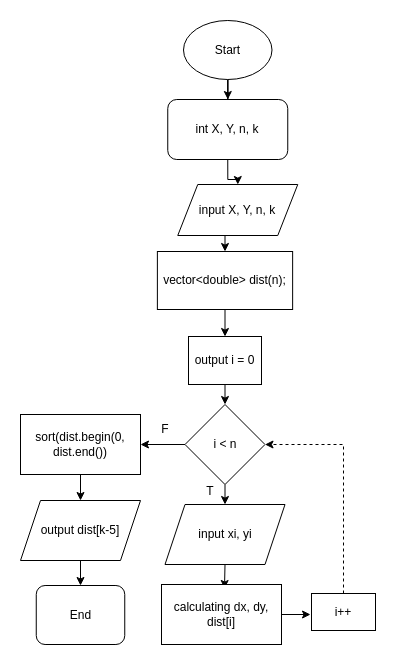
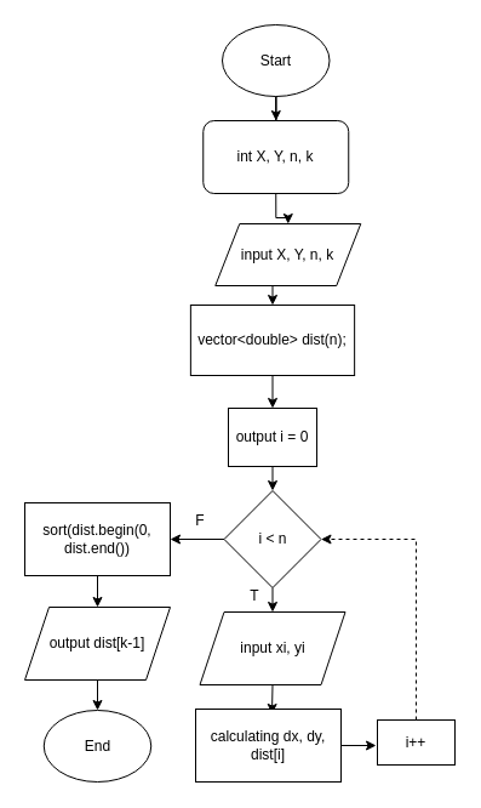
  <mxCell id="0" />
  <mxCell id="1" parent="0" />
  <mxCell id="2" style="edgeStyle=orthogonalEdgeStyle;rounded=0;orthogonalLoop=1;jettySize=auto;html=1;exitX=0.5;exitY=1;exitDx=0;exitDy=0;" edge="1" parent="1" source="3" target="5"><mxGeometry relative="1" as="geometry" /></mxCell>
  <mxCell id="3" value="Start" style="ellipse;whiteSpace=wrap;html=1;" vertex="1" parent="1"><mxGeometry x="183" y="20" width="88.5" height="59" as="geometry" /></mxCell>
  <mxCell id="4" style="edgeStyle=orthogonalEdgeStyle;rounded=0;orthogonalLoop=1;jettySize=auto;html=1;exitX=0.5;exitY=1;exitDx=0;exitDy=0;" edge="1" parent="1" source="5" target="7"><mxGeometry relative="1" as="geometry" /></mxCell>
  <mxCell id="5" value="int X, Y, n, k" style="whiteSpace=wrap;html=1;rounded=1;" vertex="1" parent="1"><mxGeometry x="167.25" y="99" width="120" height="60" as="geometry" /></mxCell>
  <mxCell id="6" style="edgeStyle=orthogonalEdgeStyle;rounded=0;orthogonalLoop=1;jettySize=auto;html=1;exitX=0.5;exitY=1;exitDx=0;exitDy=0;entryX=0.5;entryY=0;entryDx=0;entryDy=0;" edge="1" parent="1" source="7" target="9"><mxGeometry relative="1" as="geometry" /></mxCell>
  <mxCell id="7" value="input X, Y, n, k" style="shape=parallelogram;perimeter=parallelogramPerimeter;whiteSpace=wrap;html=1;fixedSize=1;" vertex="1" parent="1"><mxGeometry x="177.25" y="184" width="120" height="51" as="geometry" /></mxCell>
  <mxCell id="8" style="edgeStyle=orthogonalEdgeStyle;rounded=0;orthogonalLoop=1;jettySize=auto;html=1;exitX=0.5;exitY=1;exitDx=0;exitDy=0;entryX=0.5;entryY=0;entryDx=0;entryDy=0;" edge="1" parent="1" source="9" target="11"><mxGeometry relative="1" as="geometry" /></mxCell>
  <mxCell id="9" value="vector&amp;lt;double&amp;gt; dist(n);" style="rounded=0;whiteSpace=wrap;html=1;" vertex="1" parent="1"><mxGeometry x="156.88" y="251" width="135.25" height="58" as="geometry" /></mxCell>
  <mxCell id="10" style="edgeStyle=orthogonalEdgeStyle;rounded=0;orthogonalLoop=1;jettySize=auto;html=1;exitX=0.5;exitY=1;exitDx=0;exitDy=0;entryX=0.5;entryY=0;entryDx=0;entryDy=0;" edge="1" parent="1" source="11" target="14"><mxGeometry relative="1" as="geometry" /></mxCell>
  <mxCell id="11" value="output i = 0" style="rounded=0;whiteSpace=wrap;html=1;" vertex="1" parent="1"><mxGeometry x="188" y="336" width="73" height="48" as="geometry" /></mxCell>
  <mxCell id="12" style="edgeStyle=orthogonalEdgeStyle;rounded=0;orthogonalLoop=1;jettySize=auto;html=1;exitX=0.5;exitY=1;exitDx=0;exitDy=0;entryX=0.5;entryY=0;entryDx=0;entryDy=0;" edge="1" parent="1" source="14" target="16"><mxGeometry relative="1" as="geometry" /></mxCell>
  <mxCell id="13" style="edgeStyle=orthogonalEdgeStyle;rounded=0;orthogonalLoop=1;jettySize=auto;html=1;exitX=0;exitY=0.5;exitDx=0;exitDy=0;entryX=1;entryY=0.5;entryDx=0;entryDy=0;" edge="1" parent="1" source="14" target="22"><mxGeometry relative="1" as="geometry" /></mxCell>
  <mxCell id="14" value="i &amp;lt; n" style="rhombus;whiteSpace=wrap;html=1;" vertex="1" parent="1"><mxGeometry x="184.5" y="404" width="80" height="80" as="geometry" /></mxCell>
  <mxCell id="15" style="edgeStyle=orthogonalEdgeStyle;rounded=0;orthogonalLoop=1;jettySize=auto;html=1;exitX=0.5;exitY=1;exitDx=0;exitDy=0;" edge="1" parent="1" source="16"><mxGeometry relative="1" as="geometry"><mxPoint x="224" y="588" as="targetPoint" /></mxGeometry></mxCell>
  <mxCell id="16" value="input xi, yi" style="shape=parallelogram;perimeter=parallelogramPerimeter;whiteSpace=wrap;html=1;fixedSize=1;" vertex="1" parent="1"><mxGeometry x="164.5" y="504" width="120" height="60" as="geometry" /></mxCell>
  <mxCell id="17" style="edgeStyle=orthogonalEdgeStyle;rounded=0;orthogonalLoop=1;jettySize=auto;html=1;exitX=1;exitY=0.5;exitDx=0;exitDy=0;" edge="1" parent="1" source="18"><mxGeometry relative="1" as="geometry"><mxPoint x="310" y="614" as="targetPoint" /></mxGeometry></mxCell>
  <mxCell id="18" value="calculating dx, dy, dist[i]" style="rounded=0;whiteSpace=wrap;html=1;" vertex="1" parent="1"><mxGeometry x="161" y="584" width="120" height="60" as="geometry" /></mxCell>
  <mxCell id="19" style="edgeStyle=orthogonalEdgeStyle;rounded=0;orthogonalLoop=1;jettySize=auto;html=1;exitX=0.5;exitY=0;exitDx=0;exitDy=0;entryX=1;entryY=0.5;entryDx=0;entryDy=0;dashed=1;" edge="1" parent="1" source="20" target="14"><mxGeometry relative="1" as="geometry" /></mxCell>
  <mxCell id="20" value="i++" style="rounded=0;whiteSpace=wrap;html=1;" vertex="1" parent="1"><mxGeometry x="311" y="593" width="64" height="37" as="geometry" /></mxCell>
  <mxCell id="21" style="edgeStyle=orthogonalEdgeStyle;rounded=0;orthogonalLoop=1;jettySize=auto;html=1;exitX=0.5;exitY=1;exitDx=0;exitDy=0;" edge="1" parent="1" source="22" target="24"><mxGeometry relative="1" as="geometry" /></mxCell>
  <mxCell id="22" value="sort(dist.begin(0, dist.end())" style="rounded=0;whiteSpace=wrap;html=1;" vertex="1" parent="1"><mxGeometry x="20" y="414" width="120" height="60" as="geometry" /></mxCell>
  <mxCell id="23" style="edgeStyle=orthogonalEdgeStyle;rounded=0;orthogonalLoop=1;jettySize=auto;html=1;exitX=0.5;exitY=1;exitDx=0;exitDy=0;entryX=0.5;entryY=0;entryDx=0;entryDy=0;" edge="1" parent="1" source="24" target="25"><mxGeometry relative="1" as="geometry" /></mxCell>
- <mxCell id="24" value="output dist[k-5]" style="shape=parallelogram;perimeter=parallelogramPerimeter;whiteSpace=wrap;html=1;fixedSize=1;" vertex="1" parent="1"><mxGeometry x="20" y="500" width="120" height="60" as="geometry" /></mxCell>
- <mxCell id="25" value="End" style="whiteSpace=wrap;html=1;rounded=1;" vertex="1" parent="1"><mxGeometry x="35.75" y="585" width="88.5" height="59" as="geometry" /></mxCell>
+ <mxCell id="24" value="output dist[k-1]" style="shape=parallelogram;perimeter=parallelogramPerimeter;whiteSpace=wrap;html=1;fixedSize=1;" vertex="1" parent="1"><mxGeometry x="20" y="500" width="120" height="60" as="geometry" /></mxCell>
+ <mxCell id="25" value="End" style="ellipse;whiteSpace=wrap;html=1;" vertex="1" parent="1"><mxGeometry x="35.75" y="585" width="88.5" height="59" as="geometry" /></mxCell>
  <mxCell id="26" value="T" style="text;html=1;align=center;verticalAlign=middle;whiteSpace=wrap;rounded=0;" vertex="1" parent="1"><mxGeometry x="180" y="476" width="60" height="30" as="geometry" /></mxCell>
  <mxCell id="27" value="F" style="text;html=1;align=center;verticalAlign=middle;whiteSpace=wrap;rounded=0;" vertex="1" parent="1"><mxGeometry x="135" y="414" width="60" height="30" as="geometry" /></mxCell>
